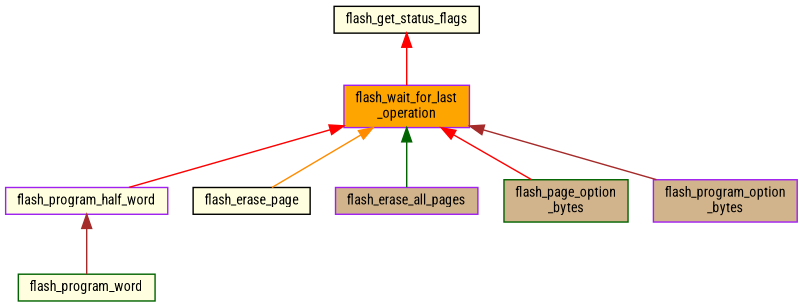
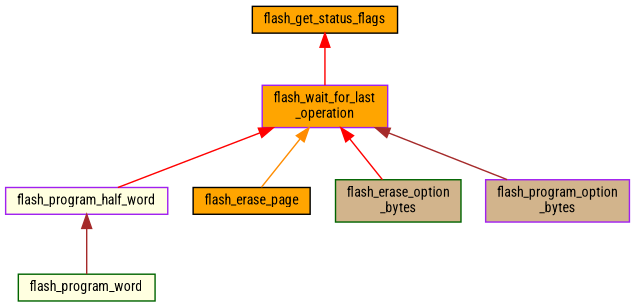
  digraph {
    fontname="Roboto Condensed"
    rankdir=TB
    node [color=purple fillcolor=lightyellow fontname="Roboto Condensed" fontsize=10 shape=record style=filled]
    edge [color=red dir=back fontname="Roboto Condensed" fontsize=10 labelfontname=Helvetica labelfontsize=10 style=solid]
-   n1 [color=black fontcolor=black height=0.2 label=flash_get_status_flags width=0.4]
+   n1 [color=black fillcolor=orange fontcolor=black height=0.2 label=flash_get_status_flags width=0.4]
    n2 [fillcolor=orange height=0.2 label="flash_wait_for_last\l_operation" width=0.4]
    n3 [height=0.2 label=flash_program_half_word width=0.4]
-   n4 [color=black height=0.2 label=flash_erase_page width=0.4]
-   n5 [fillcolor=tan height=0.2 label=flash_erase_all_pages width=0.4]
-   n6 [color=darkgreen fillcolor=tan height=0.2 label="flash_page_option\l_bytes" width=0.4]
+   n4 [color=black fillcolor=orange height=0.2 label=flash_erase_page width=0.4]
+   n6 [color=darkgreen fillcolor=tan height=0.2 label="flash_erase_option\l_bytes" width=0.4]
    n7 [fillcolor=tan height=0.2 label="flash_program_option\l_bytes" width=0.4]
    n8 [color=darkgreen height=0.2 label=flash_program_word width=0.4]
    n1 -> n2
    n2 -> n3
    n2 -> n4 [color=darkorange]
-   n2 -> n5 [color=darkgreen]
    n2 -> n6
    n2 -> n7 [color=brown]
    n3 -> n8 [color=brown]
  }
